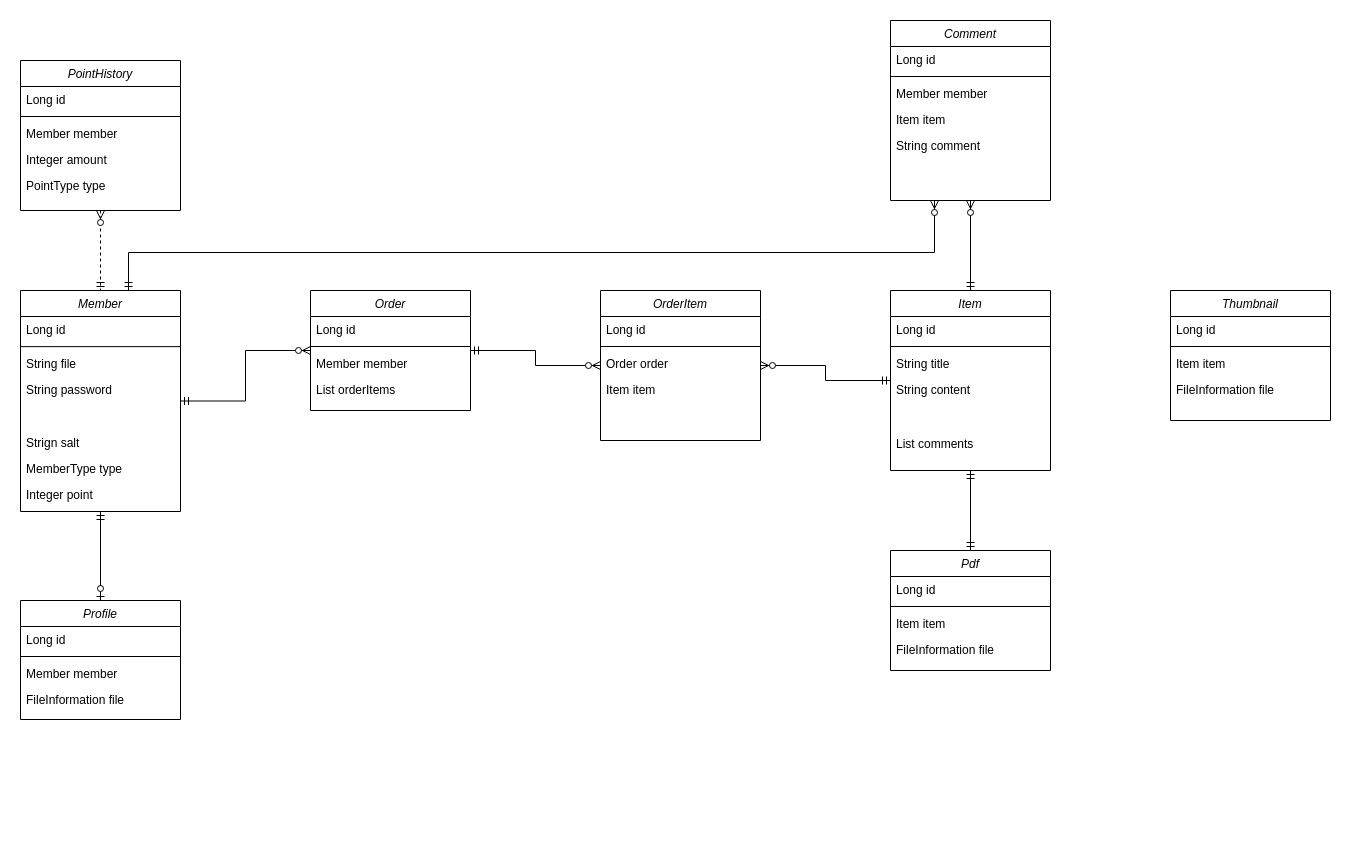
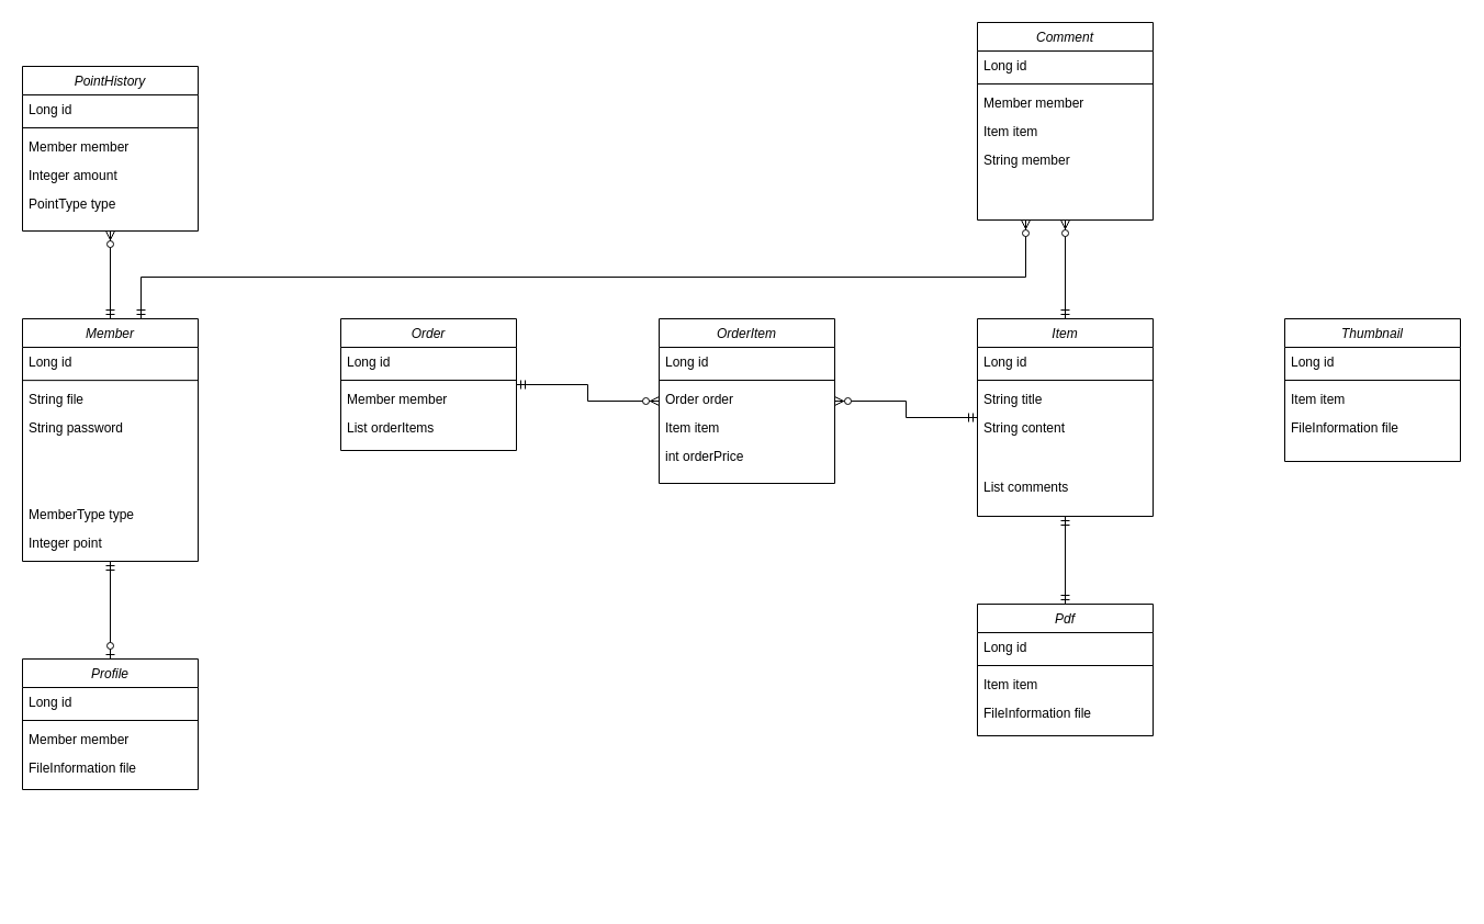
  <mxCell id="0" />
  <mxCell id="1" parent="0" />
  <mxCell id="2" value="" style="group" vertex="1" connectable="0" parent="1"><mxGeometry x="20" y="290" width="160" height="221" as="geometry" /></mxCell>
  <mxCell id="3" value="Member" style="swimlane;fontStyle=2;align=center;verticalAlign=top;childLayout=stackLayout;horizontal=1;startSize=26;horizontalStack=0;resizeParent=1;resizeLast=0;collapsible=1;marginBottom=0;rounded=0;shadow=0;strokeWidth=1;" parent="2" vertex="1"><mxGeometry width="160" height="221.0" as="geometry"><mxRectangle x="230" y="140" width="160" height="26" as="alternateBounds" /></mxGeometry></mxCell>
  <mxCell id="4" value="Long id" style="text;align=left;verticalAlign=top;spacingLeft=4;spacingRight=4;overflow=hidden;rotatable=0;points=[[0,0.5],[1,0.5]];portConstraint=eastwest;" parent="3" vertex="1"><mxGeometry y="26" width="160" height="26.118" as="geometry" /></mxCell>
  <mxCell id="5" value="" style="line;html=1;strokeWidth=1;align=left;verticalAlign=middle;spacingTop=-1;spacingLeft=3;spacingRight=3;rotatable=0;labelPosition=right;points=[];portConstraint=eastwest;" parent="3" vertex="1"><mxGeometry y="52.118" width="160" height="8.036" as="geometry" /></mxCell>
  <mxCell id="6" value="String file" style="text;align=left;verticalAlign=top;spacingLeft=4;spacingRight=4;overflow=hidden;rotatable=0;points=[[0,0.5],[1,0.5]];portConstraint=eastwest;rounded=0;shadow=0;html=0;" parent="3" vertex="1"><mxGeometry y="60.155" width="160" height="26.118" as="geometry" /></mxCell>
  <mxCell id="7" value="String password" style="text;align=left;verticalAlign=top;spacingLeft=4;spacingRight=4;overflow=hidden;rotatable=0;points=[[0,0.5],[1,0.5]];portConstraint=eastwest;rounded=0;shadow=0;html=0;" parent="3" vertex="1"><mxGeometry y="86.273" width="160" height="26.118" as="geometry" /></mxCell>
- <mxCell id="8" value="Strign salt" style="text;align=left;verticalAlign=top;spacingLeft=4;spacingRight=4;overflow=hidden;rotatable=0;points=[[0,0.5],[1,0.5]];portConstraint=eastwest;rounded=0;shadow=0;html=0;" vertex="1" parent="2"><mxGeometry y="138.627" width="160" height="26.118" as="geometry" /></mxCell>
  <mxCell id="9" value="MemberType type" style="text;align=left;verticalAlign=top;spacingLeft=4;spacingRight=4;overflow=hidden;rotatable=0;points=[[0,0.5],[1,0.5]];portConstraint=eastwest;rounded=0;shadow=0;html=0;" vertex="1" parent="2"><mxGeometry y="164.745" width="160" height="26.118" as="geometry" /></mxCell>
  <mxCell id="10" value="Integer point" style="text;align=left;verticalAlign=top;spacingLeft=4;spacingRight=4;overflow=hidden;rotatable=0;points=[[0,0.5],[1,0.5]];portConstraint=eastwest;rounded=0;shadow=0;html=0;" vertex="1" parent="2"><mxGeometry y="190.864" width="160" height="26.118" as="geometry" /></mxCell>
  <mxCell id="11" value="" style="group" vertex="1" connectable="0" parent="1"><mxGeometry x="150" y="50" width="160" height="220" as="geometry" /></mxCell>
  <mxCell id="12" value="" style="group" vertex="1" connectable="0" parent="11"><mxGeometry x="-130" y="10" width="160" height="150" as="geometry" /></mxCell>
  <mxCell id="13" value="PointHistory" style="swimlane;fontStyle=2;align=center;verticalAlign=top;childLayout=stackLayout;horizontal=1;startSize=26;horizontalStack=0;resizeParent=1;resizeLast=0;collapsible=1;marginBottom=0;rounded=0;shadow=0;strokeWidth=1;" vertex="1" parent="12"><mxGeometry width="160" height="150" as="geometry"><mxRectangle x="230" y="140" width="160" height="26" as="alternateBounds" /></mxGeometry></mxCell>
  <mxCell id="14" value="Long id" style="text;align=left;verticalAlign=top;spacingLeft=4;spacingRight=4;overflow=hidden;rotatable=0;points=[[0,0.5],[1,0.5]];portConstraint=eastwest;" vertex="1" parent="13"><mxGeometry y="26" width="160" height="26" as="geometry" /></mxCell>
  <mxCell id="15" value="" style="line;html=1;strokeWidth=1;align=left;verticalAlign=middle;spacingTop=-1;spacingLeft=3;spacingRight=3;rotatable=0;labelPosition=right;points=[];portConstraint=eastwest;" vertex="1" parent="13"><mxGeometry y="52" width="160" height="8" as="geometry" /></mxCell>
  <mxCell id="16" value="Member member" style="text;align=left;verticalAlign=top;spacingLeft=4;spacingRight=4;overflow=hidden;rotatable=0;points=[[0,0.5],[1,0.5]];portConstraint=eastwest;rounded=0;shadow=0;html=0;" vertex="1" parent="13"><mxGeometry y="60" width="160" height="26" as="geometry" /></mxCell>
  <mxCell id="17" value="Integer amount" style="text;align=left;verticalAlign=top;spacingLeft=4;spacingRight=4;overflow=hidden;rotatable=0;points=[[0,0.5],[1,0.5]];portConstraint=eastwest;rounded=0;shadow=0;html=0;" vertex="1" parent="13"><mxGeometry y="86" width="160" height="26" as="geometry" /></mxCell>
  <mxCell id="18" value="PointType type" style="text;align=left;verticalAlign=top;spacingLeft=4;spacingRight=4;overflow=hidden;rotatable=0;points=[[0,0.5],[1,0.5]];portConstraint=eastwest;rounded=0;shadow=0;html=0;" vertex="1" parent="12"><mxGeometry y="112" width="160" height="26" as="geometry" /></mxCell>
  <mxCell id="19" value="" style="group" vertex="1" connectable="0" parent="1"><mxGeometry x="20" y="600" width="160" height="220" as="geometry" /></mxCell>
  <mxCell id="20" value="" style="group" vertex="1" connectable="0" parent="19"><mxGeometry width="160" height="150" as="geometry" /></mxCell>
  <mxCell id="21" value="Profile" style="swimlane;fontStyle=2;align=center;verticalAlign=top;childLayout=stackLayout;horizontal=1;startSize=26;horizontalStack=0;resizeParent=1;resizeLast=0;collapsible=1;marginBottom=0;rounded=0;shadow=0;strokeWidth=1;" vertex="1" parent="20"><mxGeometry width="160" height="119" as="geometry"><mxRectangle x="230" y="140" width="160" height="26" as="alternateBounds" /></mxGeometry></mxCell>
  <mxCell id="22" value="Long id" style="text;align=left;verticalAlign=top;spacingLeft=4;spacingRight=4;overflow=hidden;rotatable=0;points=[[0,0.5],[1,0.5]];portConstraint=eastwest;" vertex="1" parent="21"><mxGeometry y="26" width="160" height="26" as="geometry" /></mxCell>
  <mxCell id="23" value="" style="line;html=1;strokeWidth=1;align=left;verticalAlign=middle;spacingTop=-1;spacingLeft=3;spacingRight=3;rotatable=0;labelPosition=right;points=[];portConstraint=eastwest;" vertex="1" parent="21"><mxGeometry y="52" width="160" height="8" as="geometry" /></mxCell>
  <mxCell id="24" value="Member member" style="text;align=left;verticalAlign=top;spacingLeft=4;spacingRight=4;overflow=hidden;rotatable=0;points=[[0,0.5],[1,0.5]];portConstraint=eastwest;rounded=0;shadow=0;html=0;" vertex="1" parent="21"><mxGeometry y="60" width="160" height="26" as="geometry" /></mxCell>
  <mxCell id="25" value="FileInformation file" style="text;align=left;verticalAlign=top;spacingLeft=4;spacingRight=4;overflow=hidden;rotatable=0;points=[[0,0.5],[1,0.5]];portConstraint=eastwest;rounded=0;shadow=0;html=0;" vertex="1" parent="21"><mxGeometry y="86" width="160" height="26" as="geometry" /></mxCell>
  <mxCell id="26" value="" style="group;container=1;" vertex="1" connectable="0" parent="1"><mxGeometry x="310" y="290" width="160" height="220" as="geometry" /></mxCell>
  <mxCell id="27" value="Order" style="swimlane;fontStyle=2;align=center;verticalAlign=top;childLayout=stackLayout;horizontal=1;startSize=26;horizontalStack=0;resizeParent=1;resizeLast=0;collapsible=1;marginBottom=0;rounded=0;shadow=0;strokeWidth=1;" vertex="1" parent="26"><mxGeometry width="160" height="120" as="geometry"><mxRectangle x="230" y="140" width="160" height="26" as="alternateBounds" /></mxGeometry></mxCell>
  <mxCell id="28" value="Long id" style="text;align=left;verticalAlign=top;spacingLeft=4;spacingRight=4;overflow=hidden;rotatable=0;points=[[0,0.5],[1,0.5]];portConstraint=eastwest;" vertex="1" parent="27"><mxGeometry y="26" width="160" height="26" as="geometry" /></mxCell>
  <mxCell id="29" value="" style="line;html=1;strokeWidth=1;align=left;verticalAlign=middle;spacingTop=-1;spacingLeft=3;spacingRight=3;rotatable=0;labelPosition=right;points=[];portConstraint=eastwest;" vertex="1" parent="27"><mxGeometry y="52" width="160" height="8" as="geometry" /></mxCell>
  <mxCell id="30" value="Member member" style="text;align=left;verticalAlign=top;spacingLeft=4;spacingRight=4;overflow=hidden;rotatable=0;points=[[0,0.5],[1,0.5]];portConstraint=eastwest;rounded=0;shadow=0;html=0;" vertex="1" parent="27"><mxGeometry y="60" width="160" height="26" as="geometry" /></mxCell>
  <mxCell id="31" value="List orderItems" style="text;align=left;verticalAlign=top;spacingLeft=4;spacingRight=4;overflow=hidden;rotatable=0;points=[[0,0.5],[1,0.5]];portConstraint=eastwest;rounded=0;shadow=0;html=0;" vertex="1" parent="27"><mxGeometry y="86" width="160" height="26" as="geometry" /></mxCell>
  <mxCell id="32" value="" style="group" vertex="1" connectable="0" parent="1"><mxGeometry x="600" y="290" width="160" height="220" as="geometry" /></mxCell>
  <mxCell id="33" value="OrderItem" style="swimlane;fontStyle=2;align=center;verticalAlign=top;childLayout=stackLayout;horizontal=1;startSize=26;horizontalStack=0;resizeParent=1;resizeLast=0;collapsible=1;marginBottom=0;rounded=0;shadow=0;strokeWidth=1;" vertex="1" parent="32"><mxGeometry width="160" height="150" as="geometry"><mxRectangle x="230" y="140" width="160" height="26" as="alternateBounds" /></mxGeometry></mxCell>
  <mxCell id="34" value="Long id" style="text;align=left;verticalAlign=top;spacingLeft=4;spacingRight=4;overflow=hidden;rotatable=0;points=[[0,0.5],[1,0.5]];portConstraint=eastwest;" vertex="1" parent="33"><mxGeometry y="26" width="160" height="26" as="geometry" /></mxCell>
  <mxCell id="35" value="" style="line;html=1;strokeWidth=1;align=left;verticalAlign=middle;spacingTop=-1;spacingLeft=3;spacingRight=3;rotatable=0;labelPosition=right;points=[];portConstraint=eastwest;" vertex="1" parent="33"><mxGeometry y="52" width="160" height="8" as="geometry" /></mxCell>
  <mxCell id="36" value="Order order" style="text;align=left;verticalAlign=top;spacingLeft=4;spacingRight=4;overflow=hidden;rotatable=0;points=[[0,0.5],[1,0.5]];portConstraint=eastwest;rounded=0;shadow=0;html=0;" vertex="1" parent="33"><mxGeometry y="60" width="160" height="26" as="geometry" /></mxCell>
  <mxCell id="37" value="Item item" style="text;align=left;verticalAlign=top;spacingLeft=4;spacingRight=4;overflow=hidden;rotatable=0;points=[[0,0.5],[1,0.5]];portConstraint=eastwest;rounded=0;shadow=0;html=0;" vertex="1" parent="33"><mxGeometry y="86" width="160" height="26" as="geometry" /></mxCell>
+ <mxCell id="38" value="int orderPrice" style="text;align=left;verticalAlign=top;spacingLeft=4;spacingRight=4;overflow=hidden;rotatable=0;points=[[0,0.5],[1,0.5]];portConstraint=eastwest;rounded=0;shadow=0;html=0;" vertex="1" parent="32"><mxGeometry y="112" width="160" height="26" as="geometry" /></mxCell>
  <mxCell id="39" value="" style="group" vertex="1" connectable="0" parent="1"><mxGeometry x="890" y="20" width="160" height="220" as="geometry" /></mxCell>
  <mxCell id="40" value="" style="group" vertex="1" connectable="0" parent="39"><mxGeometry width="160" height="180" as="geometry" /></mxCell>
  <mxCell id="41" value="Comment" style="swimlane;fontStyle=2;align=center;verticalAlign=top;childLayout=stackLayout;horizontal=1;startSize=26;horizontalStack=0;resizeParent=1;resizeLast=0;collapsible=1;marginBottom=0;rounded=0;shadow=0;strokeWidth=1;" vertex="1" parent="40"><mxGeometry width="160" height="180" as="geometry"><mxRectangle x="230" y="140" width="160" height="26" as="alternateBounds" /></mxGeometry></mxCell>
  <mxCell id="42" value="Long id" style="text;align=left;verticalAlign=top;spacingLeft=4;spacingRight=4;overflow=hidden;rotatable=0;points=[[0,0.5],[1,0.5]];portConstraint=eastwest;" vertex="1" parent="41"><mxGeometry y="26" width="160" height="26" as="geometry" /></mxCell>
  <mxCell id="43" value="" style="line;html=1;strokeWidth=1;align=left;verticalAlign=middle;spacingTop=-1;spacingLeft=3;spacingRight=3;rotatable=0;labelPosition=right;points=[];portConstraint=eastwest;" vertex="1" parent="41"><mxGeometry y="52" width="160" height="8" as="geometry" /></mxCell>
  <mxCell id="44" value="Member member" style="text;align=left;verticalAlign=top;spacingLeft=4;spacingRight=4;overflow=hidden;rotatable=0;points=[[0,0.5],[1,0.5]];portConstraint=eastwest;rounded=0;shadow=0;html=0;" vertex="1" parent="41"><mxGeometry y="60" width="160" height="26" as="geometry" /></mxCell>
  <mxCell id="45" value="Item item" style="text;align=left;verticalAlign=top;spacingLeft=4;spacingRight=4;overflow=hidden;rotatable=0;points=[[0,0.5],[1,0.5]];portConstraint=eastwest;rounded=0;shadow=0;html=0;" vertex="1" parent="41"><mxGeometry y="86" width="160" height="26" as="geometry" /></mxCell>
- <mxCell id="46" value="String comment" style="text;align=left;verticalAlign=top;spacingLeft=4;spacingRight=4;overflow=hidden;rotatable=0;points=[[0,0.5],[1,0.5]];portConstraint=eastwest;rounded=0;shadow=0;html=0;" vertex="1" parent="40"><mxGeometry y="112" width="160" height="26" as="geometry" /></mxCell>
+ <mxCell id="46" value="String member" style="text;align=left;verticalAlign=top;spacingLeft=4;spacingRight=4;overflow=hidden;rotatable=0;points=[[0,0.5],[1,0.5]];portConstraint=eastwest;rounded=0;shadow=0;html=0;" vertex="1" parent="40"><mxGeometry y="112" width="160" height="26" as="geometry" /></mxCell>
  <mxCell id="47" value="" style="group" vertex="1" connectable="0" parent="1"><mxGeometry x="1170" y="290" width="160" height="220" as="geometry" /></mxCell>
  <mxCell id="48" value="Thumbnail" style="swimlane;fontStyle=2;align=center;verticalAlign=top;childLayout=stackLayout;horizontal=1;startSize=26;horizontalStack=0;resizeParent=1;resizeLast=0;collapsible=1;marginBottom=0;rounded=0;shadow=0;strokeWidth=1;" vertex="1" parent="47"><mxGeometry width="160" height="130" as="geometry"><mxRectangle x="230" y="140" width="160" height="26" as="alternateBounds" /></mxGeometry></mxCell>
  <mxCell id="49" value="Long id" style="text;align=left;verticalAlign=top;spacingLeft=4;spacingRight=4;overflow=hidden;rotatable=0;points=[[0,0.5],[1,0.5]];portConstraint=eastwest;" vertex="1" parent="48"><mxGeometry y="26" width="160" height="26" as="geometry" /></mxCell>
  <mxCell id="50" value="" style="line;html=1;strokeWidth=1;align=left;verticalAlign=middle;spacingTop=-1;spacingLeft=3;spacingRight=3;rotatable=0;labelPosition=right;points=[];portConstraint=eastwest;" vertex="1" parent="48"><mxGeometry y="52" width="160" height="8" as="geometry" /></mxCell>
  <mxCell id="51" value="Item item" style="text;align=left;verticalAlign=top;spacingLeft=4;spacingRight=4;overflow=hidden;rotatable=0;points=[[0,0.5],[1,0.5]];portConstraint=eastwest;rounded=0;shadow=0;html=0;" vertex="1" parent="48"><mxGeometry y="60" width="160" height="26" as="geometry" /></mxCell>
  <mxCell id="52" value="FileInformation file" style="text;align=left;verticalAlign=top;spacingLeft=4;spacingRight=4;overflow=hidden;rotatable=0;points=[[0,0.5],[1,0.5]];portConstraint=eastwest;rounded=0;shadow=0;html=0;" vertex="1" parent="48"><mxGeometry y="86" width="160" height="26" as="geometry" /></mxCell>
  <mxCell id="53" value="" style="group" vertex="1" connectable="0" parent="1"><mxGeometry x="890" y="290" width="160" height="220" as="geometry" /></mxCell>
  <mxCell id="54" value="" style="group" vertex="1" connectable="0" parent="53"><mxGeometry width="160" height="220" as="geometry" /></mxCell>
  <mxCell id="55" value="Item" style="swimlane;fontStyle=2;align=center;verticalAlign=top;childLayout=stackLayout;horizontal=1;startSize=26;horizontalStack=0;resizeParent=1;resizeLast=0;collapsible=1;marginBottom=0;rounded=0;shadow=0;strokeWidth=1;" vertex="1" parent="54"><mxGeometry width="160" height="180" as="geometry"><mxRectangle x="230" y="140" width="160" height="26" as="alternateBounds" /></mxGeometry></mxCell>
  <mxCell id="56" value="Long id" style="text;align=left;verticalAlign=top;spacingLeft=4;spacingRight=4;overflow=hidden;rotatable=0;points=[[0,0.5],[1,0.5]];portConstraint=eastwest;" vertex="1" parent="55"><mxGeometry y="26" width="160" height="26" as="geometry" /></mxCell>
  <mxCell id="57" value="" style="line;html=1;strokeWidth=1;align=left;verticalAlign=middle;spacingTop=-1;spacingLeft=3;spacingRight=3;rotatable=0;labelPosition=right;points=[];portConstraint=eastwest;" vertex="1" parent="55"><mxGeometry y="52" width="160" height="8" as="geometry" /></mxCell>
  <mxCell id="58" value="String title" style="text;align=left;verticalAlign=top;spacingLeft=4;spacingRight=4;overflow=hidden;rotatable=0;points=[[0,0.5],[1,0.5]];portConstraint=eastwest;rounded=0;shadow=0;html=0;" vertex="1" parent="55"><mxGeometry y="60" width="160" height="26" as="geometry" /></mxCell>
  <mxCell id="59" value="String content" style="text;align=left;verticalAlign=top;spacingLeft=4;spacingRight=4;overflow=hidden;rotatable=0;points=[[0,0.5],[1,0.5]];portConstraint=eastwest;rounded=0;shadow=0;html=0;" vertex="1" parent="55"><mxGeometry y="86" width="160" height="26" as="geometry" /></mxCell>
  <mxCell id="60" value="List comments" style="text;align=left;verticalAlign=top;spacingLeft=4;spacingRight=4;overflow=hidden;rotatable=0;points=[[0,0.5],[1,0.5]];portConstraint=eastwest;rounded=0;shadow=0;html=0;" vertex="1" parent="53"><mxGeometry y="140" width="160" height="26" as="geometry" /></mxCell>
  <mxCell id="61" value="" style="group" vertex="1" connectable="0" parent="1"><mxGeometry x="890" y="550" width="160" height="220" as="geometry" /></mxCell>
  <mxCell id="62" value="" style="group" vertex="1" connectable="0" parent="61"><mxGeometry width="160" height="220" as="geometry" /></mxCell>
  <mxCell id="63" value="Pdf" style="swimlane;fontStyle=2;align=center;verticalAlign=top;childLayout=stackLayout;horizontal=1;startSize=26;horizontalStack=0;resizeParent=1;resizeLast=0;collapsible=1;marginBottom=0;rounded=0;shadow=0;strokeWidth=1;" vertex="1" parent="62"><mxGeometry width="160" height="120" as="geometry"><mxRectangle x="230" y="140" width="160" height="26" as="alternateBounds" /></mxGeometry></mxCell>
  <mxCell id="64" value="Long id" style="text;align=left;verticalAlign=top;spacingLeft=4;spacingRight=4;overflow=hidden;rotatable=0;points=[[0,0.5],[1,0.5]];portConstraint=eastwest;" vertex="1" parent="63"><mxGeometry y="26" width="160" height="26" as="geometry" /></mxCell>
  <mxCell id="65" value="" style="line;html=1;strokeWidth=1;align=left;verticalAlign=middle;spacingTop=-1;spacingLeft=3;spacingRight=3;rotatable=0;labelPosition=right;points=[];portConstraint=eastwest;" vertex="1" parent="63"><mxGeometry y="52" width="160" height="8" as="geometry" /></mxCell>
  <mxCell id="66" value="Item item" style="text;align=left;verticalAlign=top;spacingLeft=4;spacingRight=4;overflow=hidden;rotatable=0;points=[[0,0.5],[1,0.5]];portConstraint=eastwest;rounded=0;shadow=0;html=0;" vertex="1" parent="63"><mxGeometry y="60" width="160" height="26" as="geometry" /></mxCell>
  <mxCell id="67" value="FileInformation file" style="text;align=left;verticalAlign=top;spacingLeft=4;spacingRight=4;overflow=hidden;rotatable=0;points=[[0,0.5],[1,0.5]];portConstraint=eastwest;rounded=0;shadow=0;html=0;" vertex="1" parent="63"><mxGeometry y="86" width="160" height="26" as="geometry" /></mxCell>
- <mxCell id="68" style="edgeStyle=orthogonalEdgeStyle;rounded=0;orthogonalLoop=1;jettySize=auto;html=1;entryX=0.5;entryY=0;entryDx=0;entryDy=0;startArrow=ERzeroToMany;startFill=1;endArrow=ERmandOne;endFill=0;dashed=1;" edge="1" parent="1" source="13" target="3"><mxGeometry relative="1" as="geometry" /></mxCell>
- <mxCell id="69" style="edgeStyle=orthogonalEdgeStyle;rounded=0;orthogonalLoop=1;jettySize=auto;html=1;startArrow=ERmandOne;startFill=0;endArrow=ERzeroToMany;endFill=1;strokeColor=#000000;" edge="1" parent="1" source="3" target="27"><mxGeometry relative="1" as="geometry" /></mxCell>
+ <mxCell id="68" style="edgeStyle=orthogonalEdgeStyle;rounded=0;orthogonalLoop=1;jettySize=auto;html=1;entryX=0.5;entryY=0;entryDx=0;entryDy=0;startArrow=ERzeroToMany;startFill=1;endArrow=ERmandOne;endFill=0;" edge="1" parent="1" source="13" target="3"><mxGeometry relative="1" as="geometry" /></mxCell>
  <mxCell id="70" style="edgeStyle=orthogonalEdgeStyle;rounded=0;orthogonalLoop=1;jettySize=auto;html=1;startArrow=ERmandOne;startFill=0;endArrow=ERzeroToMany;endFill=1;strokeColor=#000000;" edge="1" parent="1" source="27" target="33"><mxGeometry relative="1" as="geometry" /></mxCell>
  <mxCell id="71" style="edgeStyle=orthogonalEdgeStyle;rounded=0;orthogonalLoop=1;jettySize=auto;html=1;entryX=0.5;entryY=1;entryDx=0;entryDy=0;startArrow=ERzeroToOne;startFill=1;endArrow=ERmandOne;endFill=0;strokeColor=#000000;" edge="1" parent="1" source="21" target="3"><mxGeometry relative="1" as="geometry" /></mxCell>
  <mxCell id="72" style="edgeStyle=orthogonalEdgeStyle;rounded=0;orthogonalLoop=1;jettySize=auto;html=1;startArrow=ERmandOne;startFill=0;endArrow=ERzeroToMany;endFill=1;strokeColor=#000000;" edge="1" parent="1" source="55" target="33"><mxGeometry relative="1" as="geometry" /></mxCell>
  <mxCell id="73" style="edgeStyle=orthogonalEdgeStyle;rounded=0;orthogonalLoop=1;jettySize=auto;html=1;entryX=0.5;entryY=0;entryDx=0;entryDy=0;startArrow=ERzeroToMany;startFill=1;endArrow=ERmandOne;endFill=0;strokeColor=#000000;" edge="1" parent="1" source="41" target="55"><mxGeometry relative="1" as="geometry" /></mxCell>
  <mxCell id="74" style="edgeStyle=orthogonalEdgeStyle;rounded=0;orthogonalLoop=1;jettySize=auto;html=1;startArrow=ERzeroToMany;startFill=1;endArrow=ERmandOne;endFill=0;strokeColor=#000000;" edge="1" parent="1" source="41" target="3"><mxGeometry relative="1" as="geometry"><Array as="points"><mxPoint x="934" y="252" /><mxPoint x="128" y="252" /></Array></mxGeometry></mxCell>
  <mxCell id="75" style="edgeStyle=orthogonalEdgeStyle;rounded=0;orthogonalLoop=1;jettySize=auto;html=1;entryX=0.5;entryY=0;entryDx=0;entryDy=0;startArrow=ERmandOne;startFill=0;endArrow=ERmandOne;endFill=0;strokeColor=#000000;" edge="1" parent="1" source="55" target="63"><mxGeometry relative="1" as="geometry" /></mxCell>
